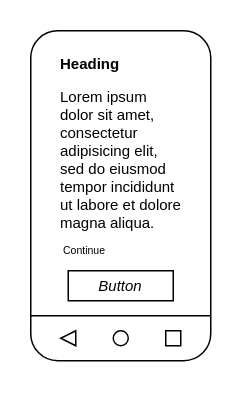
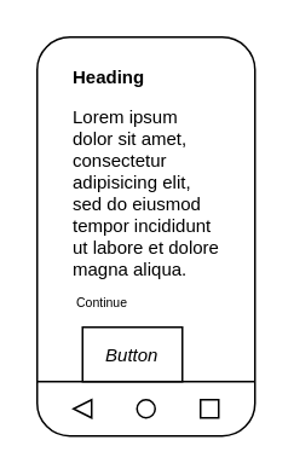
  <mxCell id="0" />
  <mxCell id="1" parent="0" />
  <mxCell id="2" value="" style="rounded=1;whiteSpace=wrap;html=1;" parent="1" vertex="1"><mxGeometry width="120" height="220" as="geometry" x="20" y="20" /></mxCell>
  <mxCell id="3" value="" style="endArrow=none;html=1;rounded=0;endSize=0;startSize=0;" parent="1" edge="1"><mxGeometry width="50" height="50" relative="1" as="geometry"><mxPoint y="210" as="sourcePoint" x="20" /><mxPoint x="140" y="210" as="targetPoint" /></mxGeometry></mxCell>
  <mxCell id="4" value="" style="ellipse;whiteSpace=wrap;html=1;aspect=fixed;" parent="1" vertex="1"><mxGeometry x="75" y="220" width="10" height="10" as="geometry" /></mxCell>
  <mxCell id="5" value="" style="triangle;whiteSpace=wrap;html=1;rotation=-180;" parent="1" vertex="1"><mxGeometry x="40" y="220" width="10" height="10" as="geometry" /></mxCell>
  <mxCell id="6" value="" style="whiteSpace=wrap;html=1;aspect=fixed;" parent="1" vertex="1"><mxGeometry x="110" y="220" width="10" height="10" as="geometry" /></mxCell>
  <mxCell id="7" value="&lt;font style=&quot;font-size: 7px;&quot;&gt;Continue&lt;/font&gt;" style="text;html=1;strokeColor=none;fillColor=none;align=left;verticalAlign=middle;whiteSpace=wrap;rounded=0;" parent="1" vertex="1"><mxGeometry x="40" y="160" width="60" height="10" as="geometry" /></mxCell>
- <mxCell id="8" value="&lt;font style=&quot;font-size: 10px;&quot;&gt;&lt;i&gt;Button&lt;/i&gt;&lt;/font&gt;" style="rounded=0;whiteSpace=wrap;html=1;" parent="1" vertex="1"><mxGeometry x="45" y="180" width="70" height="20" as="geometry" /></mxCell>
+ <mxCell id="8" value="&lt;font style=&quot;font-size: 10px;&quot;&gt;&lt;i&gt;Button&lt;/i&gt;&lt;/font&gt;" style="rounded=0;whiteSpace=wrap;html=1;" parent="1" vertex="1"><mxGeometry x="45" y="180" width="55" height="30" as="geometry" /></mxCell>
  <mxCell id="9" value="&lt;h1 style=&quot;font-size: 10px;&quot;&gt;Heading&lt;/h1&gt;&lt;p style=&quot;font-size: 10px;&quot;&gt;&lt;font style=&quot;font-size: 10px;&quot;&gt;Lorem ipsum dolor sit amet, consectetur adipisicing elit, sed do eiusmod tempor incididunt ut labore et dolore magna aliqua.&lt;/font&gt;&lt;/p&gt;" style="text;html=1;strokeColor=none;fillColor=none;spacing=5;spacingTop=-20;whiteSpace=wrap;overflow=hidden;rounded=0;" vertex="1" parent="1"><mxGeometry x="35" y="40" width="90" height="120" as="geometry" /></mxCell>
